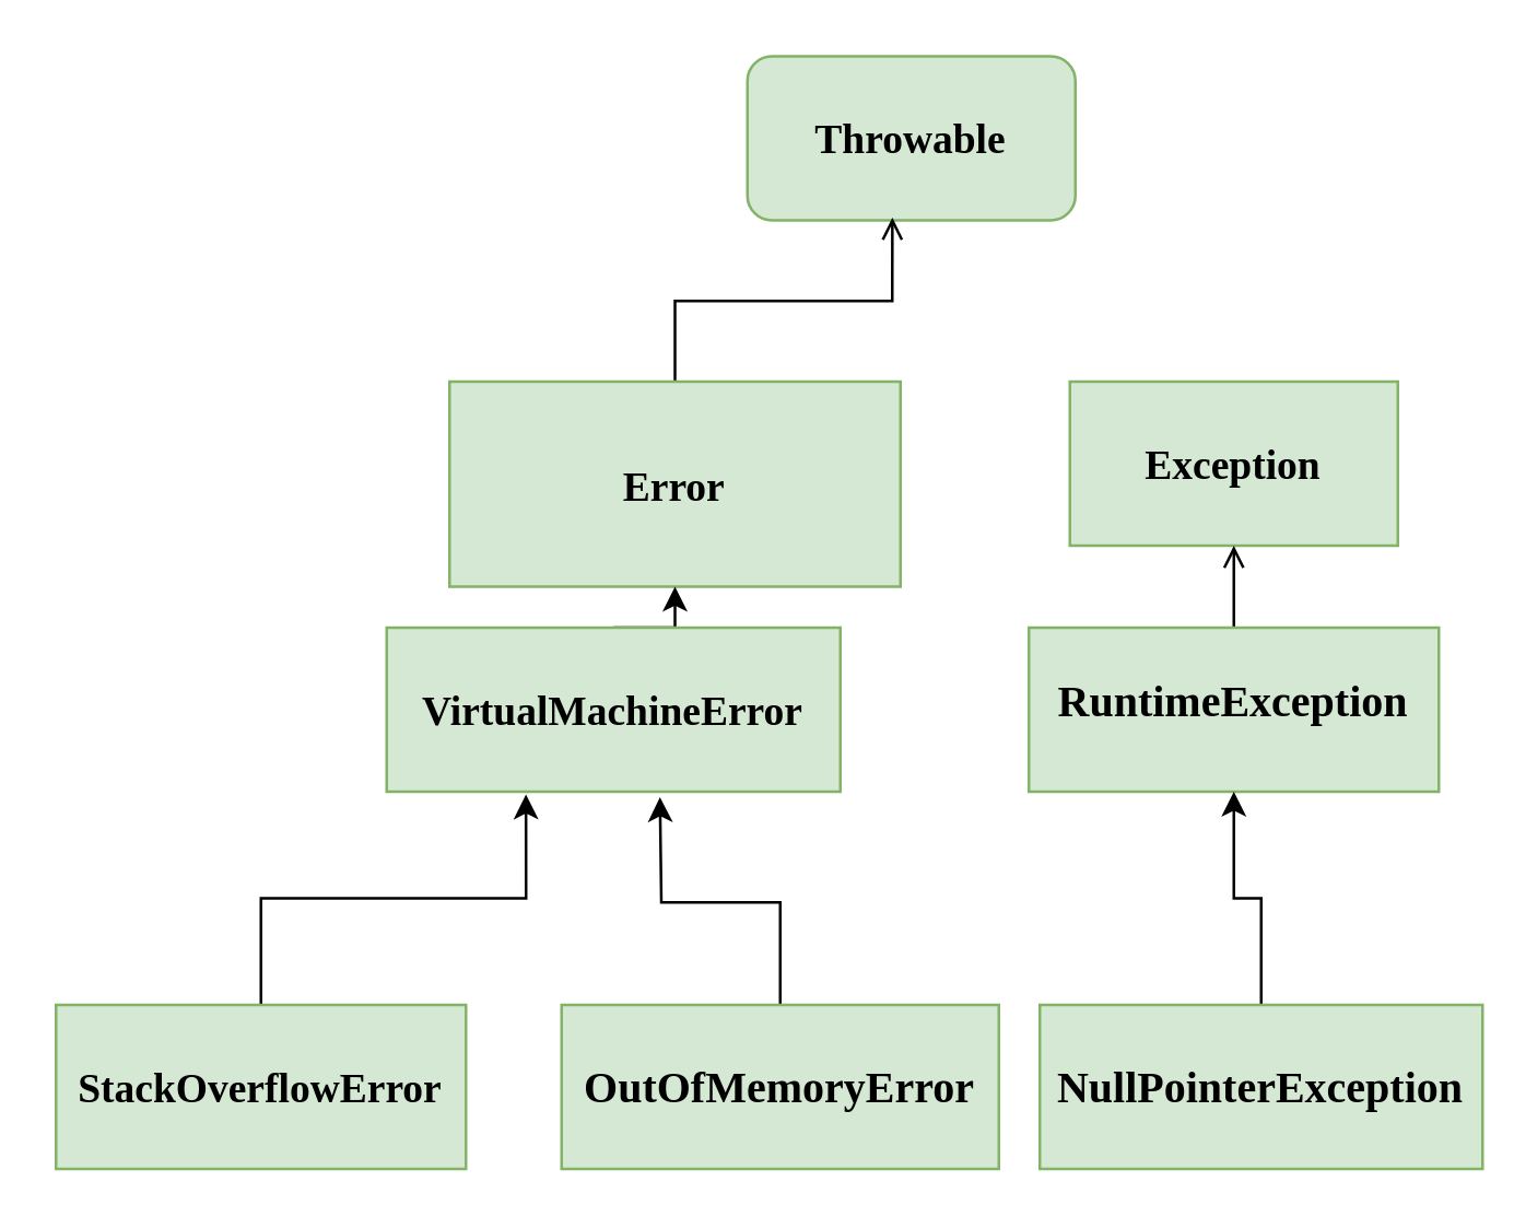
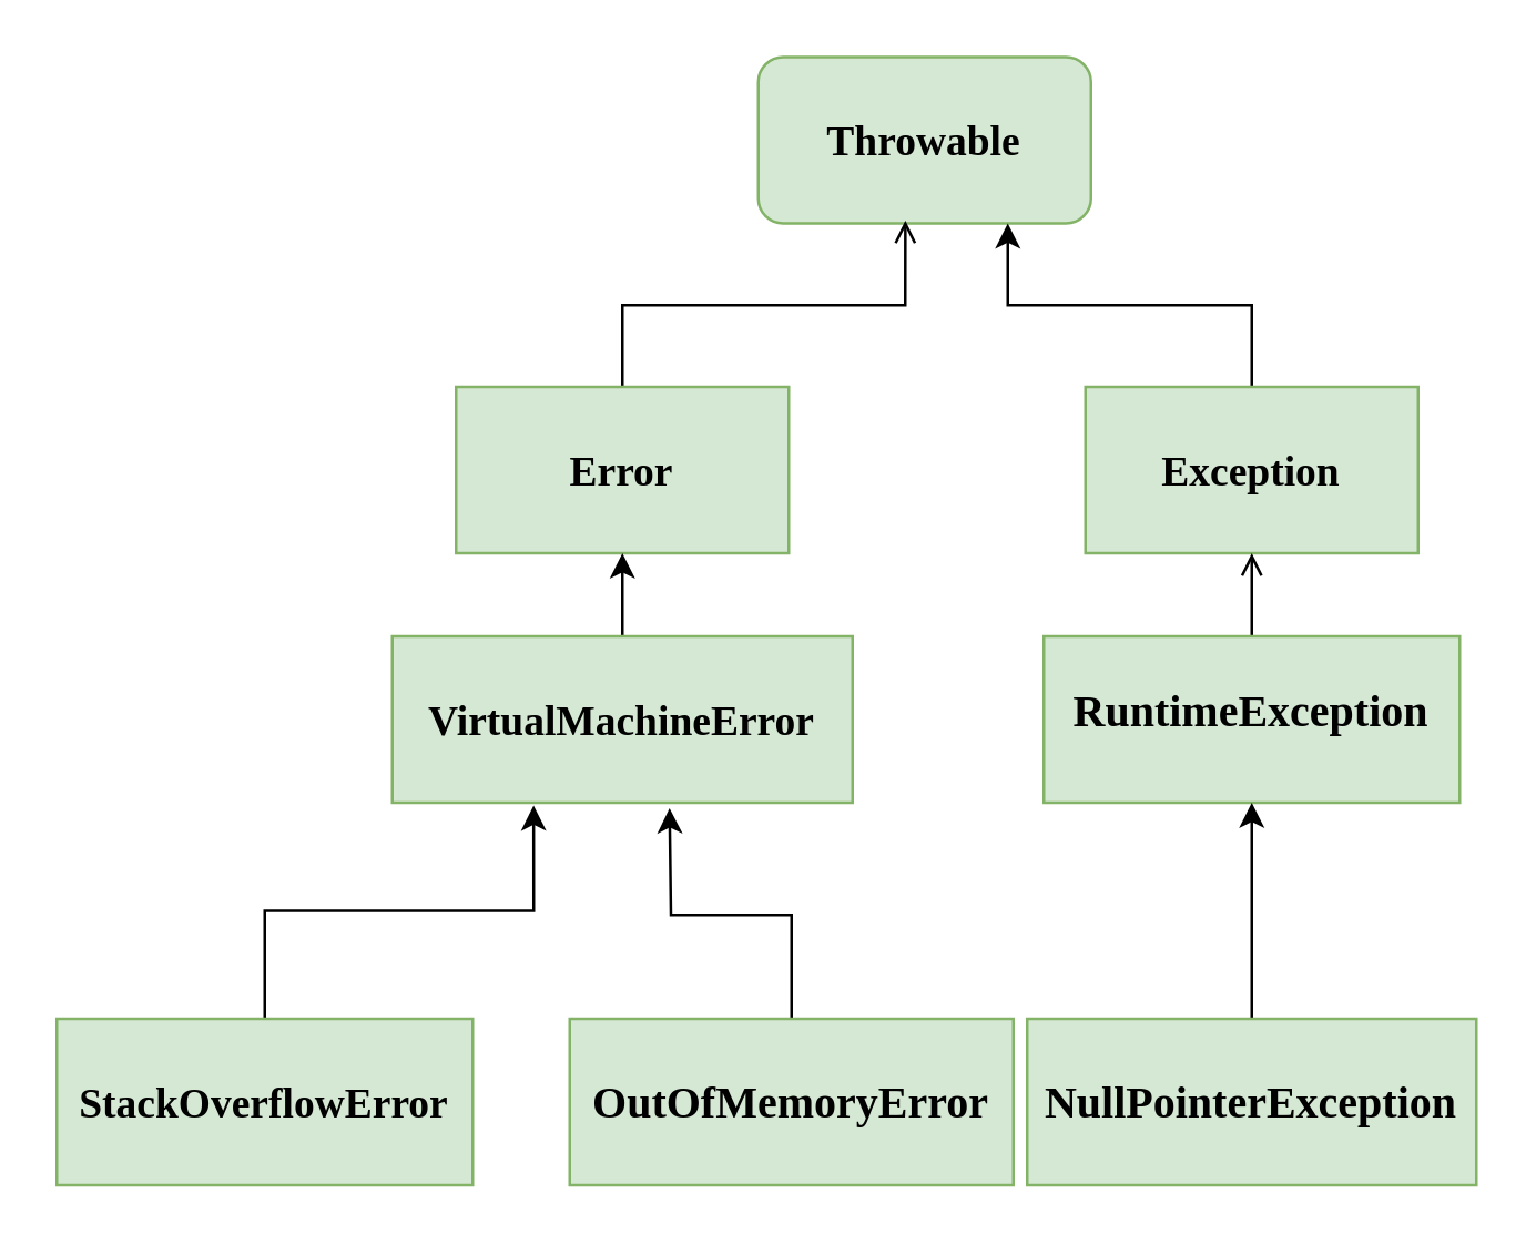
  <mxCell id="0" />
  <mxCell id="1" parent="0" />
  <mxCell id="2" value="Throwable" style="rounded=1;whiteSpace=wrap;html=1;fontFamily=Times New Roman;fontStyle=1;fontSize=15;fillColor=#d5e8d4;strokeColor=#82b366;" vertex="1" parent="1"><mxGeometry x="273" y="20" width="120" height="60" as="geometry" /></mxCell>
  <mxCell id="3" style="edgeStyle=orthogonalEdgeStyle;rounded=0;orthogonalLoop=1;jettySize=auto;html=1;exitX=0.5;exitY=0;exitDx=0;exitDy=0;entryX=0.442;entryY=0.983;entryDx=0;entryDy=0;entryPerimeter=0;fontFamily=Times New Roman;fontSize=15;endArrow=open;" edge="1" parent="1" source="4" target="2"><mxGeometry relative="1" as="geometry" /></mxCell>
- <mxCell id="4" value="Error" style="whiteSpace=wrap;html=1;fontFamily=Times New Roman;fontSize=15;fillColor=#d5e8d4;strokeColor=#82b366;fontStyle=1" vertex="1" parent="1"><mxGeometry x="164" y="139" width="165" height="75" as="geometry" /></mxCell>
+ <mxCell id="4" value="Error" style="whiteSpace=wrap;html=1;fontFamily=Times New Roman;fontSize=15;fillColor=#d5e8d4;strokeColor=#82b366;fontStyle=1" vertex="1" parent="1"><mxGeometry x="164" y="139" width="120" height="60" as="geometry" /></mxCell>
+ <mxCell id="5" style="edgeStyle=orthogonalEdgeStyle;rounded=0;orthogonalLoop=1;jettySize=auto;html=1;exitX=0.5;exitY=0;exitDx=0;exitDy=0;entryX=0.75;entryY=1;entryDx=0;entryDy=0;fontFamily=Times New Roman;fontSize=15;" edge="1" parent="1" source="6" target="2"><mxGeometry relative="1" as="geometry" /></mxCell>
  <mxCell id="6" value="Exception" style="whiteSpace=wrap;html=1;fontFamily=Times New Roman;fontSize=15;fillColor=#d5e8d4;strokeColor=#82b366;fontStyle=1" vertex="1" parent="1"><mxGeometry x="391" y="139" width="120" height="60" as="geometry" /></mxCell>
  <mxCell id="7" style="edgeStyle=orthogonalEdgeStyle;rounded=0;orthogonalLoop=1;jettySize=auto;html=1;exitX=0.5;exitY=0;exitDx=0;exitDy=0;entryX=0.307;entryY=1.017;entryDx=0;entryDy=0;entryPerimeter=0;fontFamily=Times New Roman;fontSize=15;" edge="1" parent="1" source="8" target="16"><mxGeometry relative="1" as="geometry" /></mxCell>
  <mxCell id="8" value="StackOverflowError" style="whiteSpace=wrap;html=1;fontFamily=Times New Roman;fontSize=15;fillColor=#d5e8d4;strokeColor=#82b366;fontStyle=1" vertex="1" parent="1"><mxGeometry x="20" y="367" width="150" height="60" as="geometry" /></mxCell>
  <mxCell id="9" style="edgeStyle=orthogonalEdgeStyle;rounded=0;orthogonalLoop=1;jettySize=auto;html=1;exitX=0.5;exitY=0;exitDx=0;exitDy=0;fontFamily=Times New Roman;fontSize=15;" edge="1" parent="1" source="10"><mxGeometry relative="1" as="geometry"><mxPoint x="241" y="291" as="targetPoint" /></mxGeometry></mxCell>
  <mxCell id="10" value="&lt;div style=&quot;text-align: left ; line-height: 1.75 ; font-size: 14px&quot;&gt;&lt;span style=&quot;font-size: 16px&quot;&gt;OutOfMemoryError&lt;/span&gt;&lt;/div&gt;" style="whiteSpace=wrap;html=1;fontFamily=Times New Roman;fontSize=15;fillColor=#d5e8d4;strokeColor=#82b366;fontStyle=1" vertex="1" parent="1"><mxGeometry x="205" y="367" width="160" height="60" as="geometry" /></mxCell>
  <mxCell id="11" style="edgeStyle=orthogonalEdgeStyle;rounded=0;orthogonalLoop=1;jettySize=auto;html=1;exitX=0.5;exitY=0;exitDx=0;exitDy=0;entryX=0.5;entryY=1;entryDx=0;entryDy=0;fontFamily=Times New Roman;fontSize=15;endArrow=open;" edge="1" parent="1" source="12" target="6"><mxGeometry relative="1" as="geometry" /></mxCell>
  <mxCell id="12" value="&lt;div style=&quot;text-align: justify&quot;&gt;&lt;span style=&quot;font-size: 16px&quot;&gt;&lt;br&gt;&lt;/span&gt;&lt;/div&gt;&lt;div style=&quot;text-align: justify&quot;&gt;&lt;span style=&quot;font-size: 16px&quot;&gt;RuntimeException&lt;/span&gt;&lt;/div&gt;&lt;div style=&quot;text-align: justify ; line-height: 1.75 ; font-size: 14px&quot;&gt;&lt;br&gt;&lt;/div&gt;" style="whiteSpace=wrap;html=1;fontFamily=Times New Roman;fontSize=15;fillColor=#d5e8d4;strokeColor=#82b366;fontStyle=1;align=center;" vertex="1" parent="1"><mxGeometry x="376" y="229" width="150" height="60" as="geometry" /></mxCell>
  <mxCell id="13" style="edgeStyle=orthogonalEdgeStyle;rounded=0;orthogonalLoop=1;jettySize=auto;html=1;fontFamily=Times New Roman;fontSize=15;" edge="1" parent="1" source="14" target="12"><mxGeometry relative="1" as="geometry" /></mxCell>
- <mxCell id="14" value="&lt;span style=&quot;font-size: 16px;&quot;&gt;NullPointerException&lt;/span&gt;" style="whiteSpace=wrap;html=1;fontFamily=Times New Roman;fontSize=15;fillColor=#d5e8d4;strokeColor=#82b366;fontStyle=1" vertex="1" parent="1"><mxGeometry x="380" y="367" width="162" height="60" as="geometry" /></mxCell>
+ <mxCell id="14" value="&lt;span style=&quot;font-size: 16px;&quot;&gt;NullPointerException&lt;/span&gt;" style="whiteSpace=wrap;html=1;fontFamily=Times New Roman;fontSize=15;fillColor=#d5e8d4;strokeColor=#82b366;fontStyle=1" vertex="1" parent="1"><mxGeometry x="370" y="367" width="162" height="60" as="geometry" /></mxCell>
  <mxCell id="15" style="edgeStyle=orthogonalEdgeStyle;rounded=0;orthogonalLoop=1;jettySize=auto;html=1;exitX=0.5;exitY=0;exitDx=0;exitDy=0;entryX=0.5;entryY=1;entryDx=0;entryDy=0;fontFamily=Times New Roman;fontSize=15;" edge="1" parent="1" source="16" target="4"><mxGeometry relative="1" as="geometry" /></mxCell>
  <mxCell id="16" value="VirtualMachineError" style="whiteSpace=wrap;html=1;fontFamily=Times New Roman;fontSize=15;fillColor=#d5e8d4;strokeColor=#82b366;fontStyle=1" vertex="1" parent="1"><mxGeometry x="141" y="229" width="166" height="60" as="geometry" /></mxCell>
